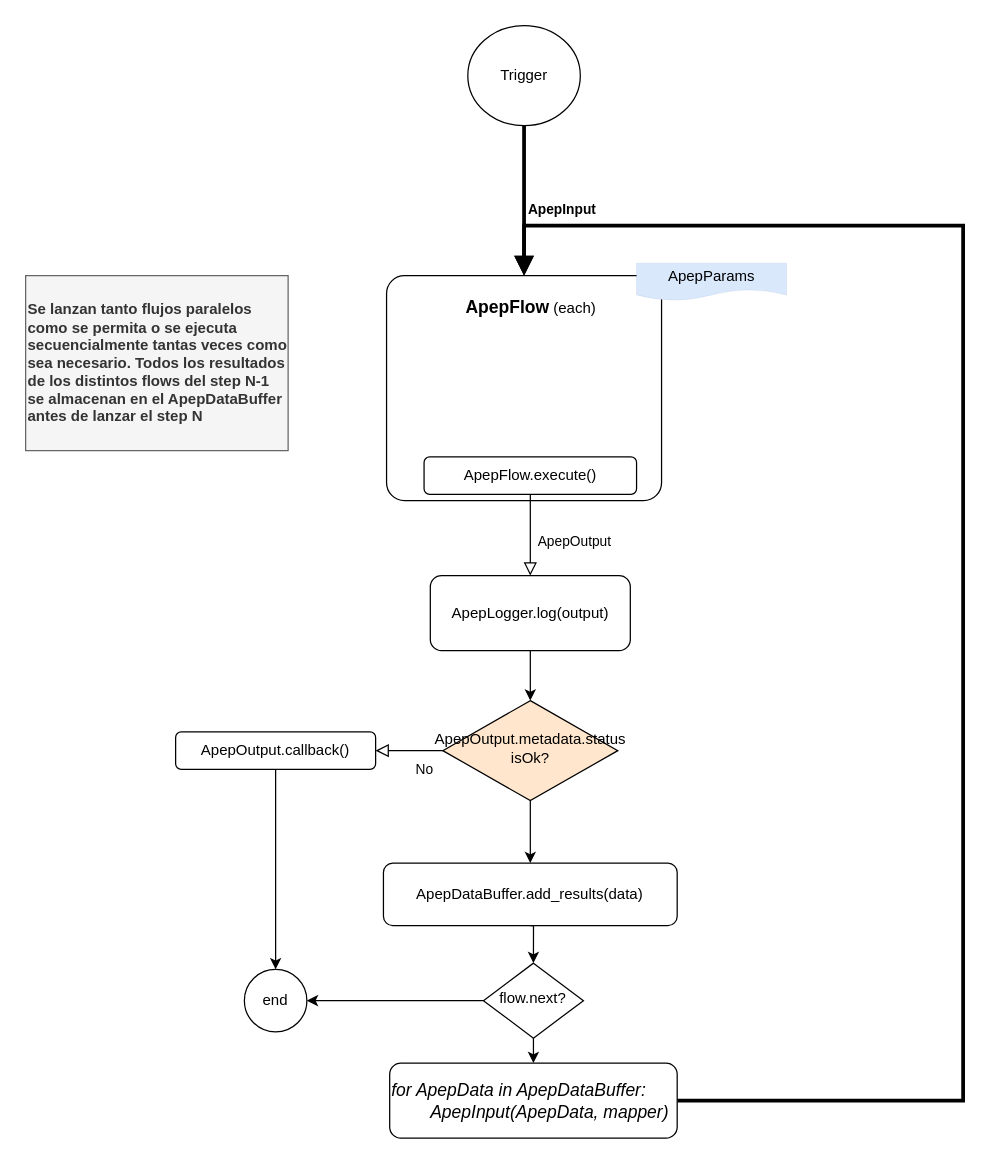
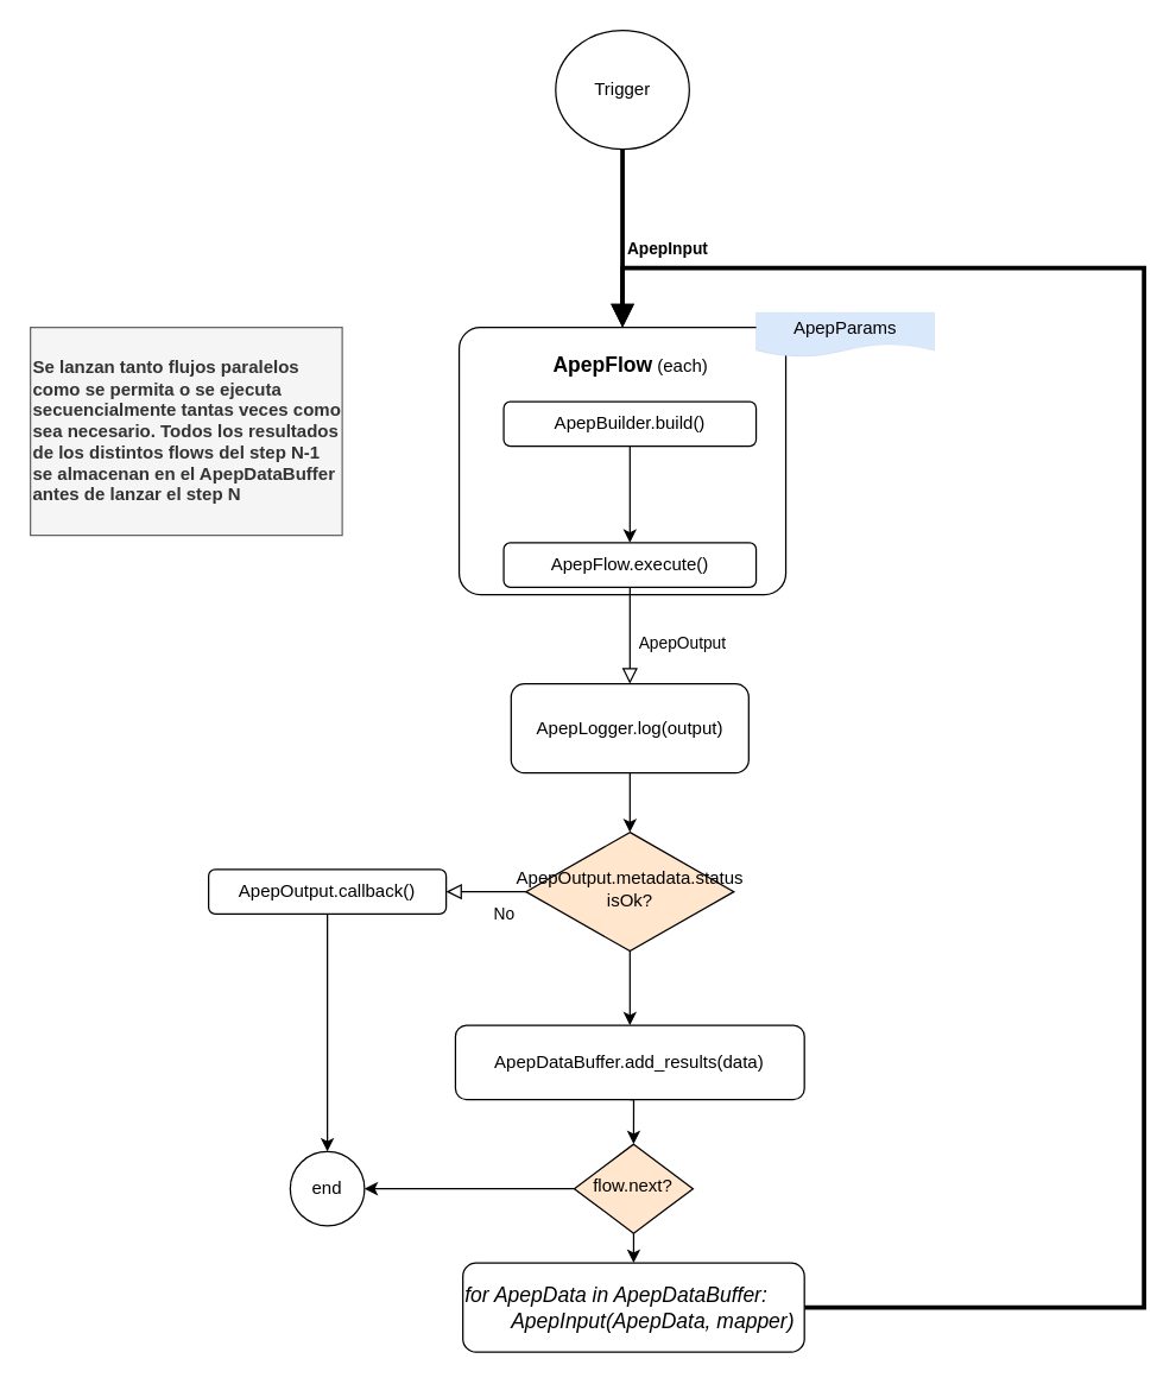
  <mxCell id="0" />
  <mxCell id="1" parent="0" />
  <mxCell id="2" value="" style="rounded=1;whiteSpace=wrap;html=1;fontSize=12;glass=0;strokeWidth=1;shadow=0;arcSize=8;" vertex="1" parent="1"><mxGeometry x="308.75" y="220" width="220" height="180" as="geometry" /></mxCell>
  <mxCell id="3" value="No" style="rounded=0;html=1;jettySize=auto;orthogonalLoop=1;fontSize=11;endArrow=block;endFill=0;endSize=8;strokeWidth=1;shadow=0;labelBackgroundColor=none;edgeStyle=orthogonalEdgeStyle;exitX=0;exitY=0.5;exitDx=0;exitDy=0;entryX=1;entryY=0.5;entryDx=0;entryDy=0;" edge="1" parent="1" source="8" target="11"><mxGeometry x="-0.429" y="15" relative="1" as="geometry"><mxPoint as="offset" /></mxGeometry></mxCell>
+ <mxCell id="4" style="edgeStyle=orthogonalEdgeStyle;rounded=0;orthogonalLoop=1;jettySize=auto;html=1;exitX=0.5;exitY=1;exitDx=0;exitDy=0;" edge="1" parent="1" source="5" target="6"><mxGeometry relative="1" as="geometry" /></mxCell>
+ <mxCell id="5" value="ApepBuilder.build()" style="rounded=1;whiteSpace=wrap;html=1;fontSize=12;glass=0;strokeWidth=1;shadow=0;" vertex="1" parent="1"><mxGeometry x="338.75" y="270" width="170" height="30" as="geometry" /></mxCell>
  <mxCell id="6" value="ApepFlow.execute()" style="rounded=1;whiteSpace=wrap;html=1;fontSize=12;glass=0;strokeWidth=1;shadow=0;" vertex="1" parent="1"><mxGeometry x="338.75" y="365" width="170" height="30" as="geometry" /></mxCell>
  <mxCell id="7" style="edgeStyle=orthogonalEdgeStyle;rounded=0;orthogonalLoop=1;jettySize=auto;html=1;exitX=0.5;exitY=1;exitDx=0;exitDy=0;" edge="1" parent="1" source="8" target="18"><mxGeometry relative="1" as="geometry" /></mxCell>
  <mxCell id="8" value="ApepOutput.metadata.status &lt;br&gt;isOk?" style="rhombus;whiteSpace=wrap;html=1;shadow=0;fontFamily=Helvetica;fontSize=12;align=center;strokeWidth=1;spacing=6;spacingTop=-4;fillColor=#ffe6cc;" vertex="1" parent="1"><mxGeometry x="353.75" y="560" width="140" height="80" as="geometry" /></mxCell>
  <mxCell id="9" value="ApepOutput" style="rounded=0;html=1;jettySize=auto;orthogonalLoop=1;fontSize=11;endArrow=block;endFill=0;endSize=8;strokeWidth=1;shadow=0;labelBackgroundColor=none;edgeStyle=orthogonalEdgeStyle;exitX=0.5;exitY=1;exitDx=0;exitDy=0;entryX=0.5;entryY=0;entryDx=0;entryDy=0;" edge="1" parent="1" source="6" target="16"><mxGeometry x="0.179" y="35" relative="1" as="geometry"><mxPoint as="offset" /><mxPoint x="436.75" y="430" as="sourcePoint" /><mxPoint x="423.75" y="470" as="targetPoint" /></mxGeometry></mxCell>
  <mxCell id="10" style="edgeStyle=orthogonalEdgeStyle;rounded=0;orthogonalLoop=1;jettySize=auto;html=1;exitX=0.5;exitY=1;exitDx=0;exitDy=0;entryX=0.5;entryY=0;entryDx=0;entryDy=0;" edge="1" parent="1" source="11" target="25"><mxGeometry relative="1" as="geometry" /></mxCell>
  <mxCell id="11" value="ApepOutput.callback()" style="rounded=1;whiteSpace=wrap;html=1;fontSize=12;glass=0;strokeWidth=1;shadow=0;" vertex="1" parent="1"><mxGeometry x="140" y="585" width="160" height="30" as="geometry" /></mxCell>
  <mxCell id="12" value="&lt;font style=&quot;&quot;&gt;&lt;b style=&quot;font-size: 14px;&quot;&gt;ApepFlow&lt;/b&gt;&lt;font style=&quot;font-size: 12px;&quot;&gt; (each)&lt;/font&gt;&lt;/font&gt;" style="text;html=1;strokeColor=none;fillColor=none;align=center;verticalAlign=middle;whiteSpace=wrap;rounded=0;" vertex="1" parent="1"><mxGeometry x="357.5" y="230" width="132.5" height="30" as="geometry" /></mxCell>
  <mxCell id="13" value="&lt;b&gt;ApepInput&lt;/b&gt;" style="rounded=0;html=1;jettySize=auto;orthogonalLoop=1;fontSize=11;endArrow=block;endFill=1;endSize=8;strokeWidth=3;shadow=0;labelBackgroundColor=default;edgeStyle=orthogonalEdgeStyle;exitX=0.5;exitY=1;exitDx=0;exitDy=0;entryX=0.5;entryY=0;entryDx=0;entryDy=0;" edge="1" parent="1" target="2" source="19"><mxGeometry x="0.111" y="30" relative="1" as="geometry"><mxPoint as="offset" /><mxPoint x="400" y="110" as="sourcePoint" /><mxPoint x="395" y="260" as="targetPoint" /></mxGeometry></mxCell>
  <mxCell id="14" value="ApepParams" style="shape=document;whiteSpace=wrap;html=1;boundedLbl=1;fillColor=#dae8fc;strokeColor=#6c8ebf;dashed=1;dashPattern=1 4;strokeWidth=0;" vertex="1" parent="1"><mxGeometry x="508.75" y="210" width="120" height="30" as="geometry" /></mxCell>
  <mxCell id="15" style="edgeStyle=orthogonalEdgeStyle;rounded=0;orthogonalLoop=1;jettySize=auto;html=1;exitX=0.5;exitY=1;exitDx=0;exitDy=0;" edge="1" parent="1" source="16" target="8"><mxGeometry relative="1" as="geometry" /></mxCell>
  <mxCell id="16" value="ApepLogger.log(output)" style="rounded=1;whiteSpace=wrap;html=1;" vertex="1" parent="1"><mxGeometry x="343.75" y="460" width="160" height="60" as="geometry" /></mxCell>
  <mxCell id="17" style="edgeStyle=orthogonalEdgeStyle;rounded=0;orthogonalLoop=1;jettySize=auto;html=1;exitX=0.5;exitY=1;exitDx=0;exitDy=0;entryX=0.5;entryY=0;entryDx=0;entryDy=0;" edge="1" parent="1" source="18" target="24"><mxGeometry relative="1" as="geometry" /></mxCell>
  <mxCell id="18" value="ApepDataBuffer.add_results&lt;span style=&quot;background-color: initial;&quot;&gt;(data)&lt;/span&gt;" style="rounded=1;whiteSpace=wrap;html=1;" vertex="1" parent="1"><mxGeometry x="306.25" y="690" width="235" height="50" as="geometry" /></mxCell>
  <mxCell id="19" value="Trigger" style="ellipse;whiteSpace=wrap;html=1;" vertex="1" parent="1"><mxGeometry x="373.75" y="20" width="90" height="80" as="geometry" /></mxCell>
  <mxCell id="20" style="edgeStyle=orthogonalEdgeStyle;rounded=0;orthogonalLoop=1;jettySize=auto;html=1;exitX=1;exitY=0.5;exitDx=0;exitDy=0;entryX=0.5;entryY=0;entryDx=0;entryDy=0;endArrow=block;endFill=1;endSize=8;strokeWidth=3;shadow=0;" edge="1" parent="1" source="21" target="2"><mxGeometry relative="1" as="geometry"><Array as="points"><mxPoint x="770" y="880" /><mxPoint x="770" y="180" /><mxPoint x="419" y="180" /></Array></mxGeometry></mxCell>
  <mxCell id="21" value="&lt;i style=&quot;font-size: 14px;&quot;&gt;for ApepData in ApepDataBuffer:&lt;br&gt;&lt;span style=&quot;white-space: pre;&quot;&gt;&#09;&lt;/span&gt;ApepInput(ApepData, mapper)&lt;/i&gt;" style="rounded=1;whiteSpace=wrap;html=1;align=left;" vertex="1" parent="1"><mxGeometry x="311.25" y="850" width="230" height="60" as="geometry" /></mxCell>
  <mxCell id="22" style="edgeStyle=orthogonalEdgeStyle;rounded=0;orthogonalLoop=1;jettySize=auto;html=1;exitX=0.5;exitY=1;exitDx=0;exitDy=0;entryX=0.5;entryY=0;entryDx=0;entryDy=0;" edge="1" parent="1" source="24" target="21"><mxGeometry relative="1" as="geometry" /></mxCell>
  <mxCell id="23" style="edgeStyle=orthogonalEdgeStyle;rounded=0;orthogonalLoop=1;jettySize=auto;html=1;exitX=0;exitY=0.5;exitDx=0;exitDy=0;entryX=1;entryY=0.5;entryDx=0;entryDy=0;" edge="1" parent="1" source="24" target="25"><mxGeometry relative="1" as="geometry" /></mxCell>
- <mxCell id="24" value="flow.next?" style="rhombus;whiteSpace=wrap;html=1;shadow=0;fontFamily=Helvetica;fontSize=12;align=center;strokeWidth=1;spacing=6;spacingTop=-4;" vertex="1" parent="1"><mxGeometry x="386.25" y="770" width="80" height="60" as="geometry" /></mxCell>
+ <mxCell id="24" value="flow.next?" style="rhombus;whiteSpace=wrap;html=1;shadow=0;fontFamily=Helvetica;fontSize=12;align=center;strokeWidth=1;spacing=6;spacingTop=-4;fillColor=#ffe6cc;" vertex="1" parent="1"><mxGeometry x="386.25" y="770" width="80" height="60" as="geometry" /></mxCell>
  <mxCell id="25" value="end" style="ellipse;whiteSpace=wrap;html=1;" vertex="1" parent="1"><mxGeometry x="195" y="775" width="50" height="50" as="geometry" /></mxCell>
  <mxCell id="26" value="Se lanzan tanto flujos paralelos como se permita o se ejecuta secuencialmente tantas veces como sea necesario. Todos los resultados de los distintos flows del step N-1 se almacenan en el ApepDataBuffer antes de lanzar el step N" style="rounded=0;whiteSpace=wrap;html=1;align=left;fontSize=12;fillColor=#f5f5f5;fontColor=#333333;strokeColor=#666666;fontStyle=1" vertex="1" parent="1"><mxGeometry x="20" y="220" width="210" height="140" as="geometry" /></mxCell>
